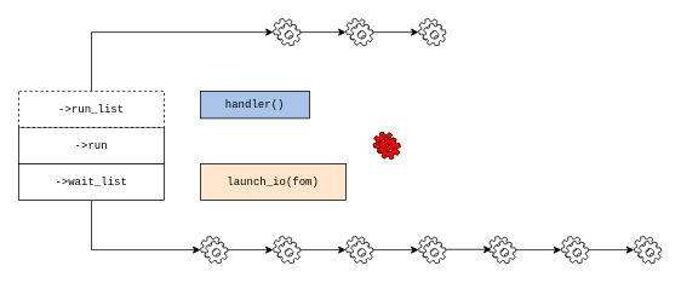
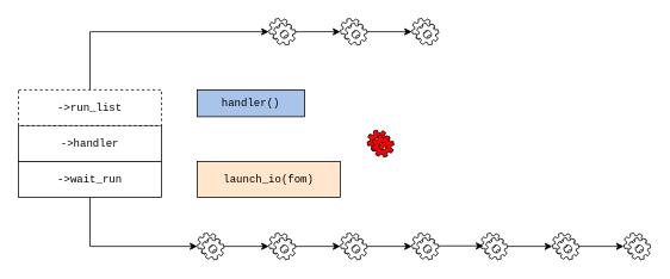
  <mxCell id="0" />
  <mxCell id="1" parent="0" />
- <mxCell id="2" value="&lt;font face=&quot;Courier New&quot;&gt;-&amp;gt;run&lt;/font&gt;" style="rounded=0;whiteSpace=wrap;html=1;fillColor=#FFFFFF;" parent="1" vertex="1"><mxGeometry x="20" y="140" width="160" height="40" as="geometry" /></mxCell>
+ <mxCell id="2" value="&lt;font face=&quot;Courier New&quot;&gt;-&amp;gt;handler&lt;/font&gt;" style="rounded=0;whiteSpace=wrap;html=1;fillColor=#FFFFFF;" parent="1" vertex="1"><mxGeometry x="20" y="140" width="160" height="40" as="geometry" /></mxCell>
  <mxCell id="3" style="edgeStyle=orthogonalEdgeStyle;rounded=0;orthogonalLoop=1;jettySize=auto;html=1;exitX=0.5;exitY=1;exitDx=0;exitDy=0;" parent="1" source="4" target="12" edge="1"><mxGeometry relative="1" as="geometry"><Array as="points"><mxPoint x="100" y="275" /></Array></mxGeometry></mxCell>
- <mxCell id="4" value="&lt;font face=&quot;Courier New&quot;&gt;-&amp;gt;wait_list&lt;/font&gt;" style="rounded=0;whiteSpace=wrap;html=1;fillColor=#FFFFFF;" parent="1" vertex="1"><mxGeometry x="20" y="180" width="160" height="40" as="geometry" /></mxCell>
+ <mxCell id="4" value="&lt;font face=&quot;Courier New&quot;&gt;-&amp;gt;wait_run&lt;/font&gt;" style="rounded=0;whiteSpace=wrap;html=1;fillColor=#FFFFFF;" parent="1" vertex="1"><mxGeometry x="20" y="180" width="160" height="40" as="geometry" /></mxCell>
  <mxCell id="5" style="edgeStyle=orthogonalEdgeStyle;rounded=0;orthogonalLoop=1;jettySize=auto;html=1;exitX=0.5;exitY=0;exitDx=0;exitDy=0;" parent="1" source="6" target="7" edge="1"><mxGeometry relative="1" as="geometry"><mxPoint x="220" y="35" as="targetPoint" /><Array as="points"><mxPoint x="100" y="35" /></Array></mxGeometry></mxCell>
  <mxCell id="6" value="&lt;font face=&quot;Courier New&quot;&gt;-&amp;gt;run_list&lt;/font&gt;" style="rounded=0;whiteSpace=wrap;html=1;fillColor=#FFFFFF;dashed=1;" parent="1" vertex="1"><mxGeometry x="20" y="100" width="160" height="40" as="geometry" /></mxCell>
  <mxCell id="7" value="" style="shape=mxgraph.bpmn.service_task;html=1;outlineConnect=0;" parent="1" vertex="1"><mxGeometry x="300" y="20" width="30" height="30" as="geometry" /></mxCell>
  <mxCell id="8" value="" style="shape=mxgraph.bpmn.service_task;html=1;outlineConnect=0;" parent="1" vertex="1"><mxGeometry x="380" y="20" width="30" height="30" as="geometry" /></mxCell>
  <mxCell id="9" value="" style="endArrow=classic;html=1;" parent="1" target="8" edge="1"><mxGeometry width="50" height="50" relative="1" as="geometry"><mxPoint x="330" y="35" as="sourcePoint" /><mxPoint x="500" y="470" as="targetPoint" /></mxGeometry></mxCell>
  <mxCell id="10" value="" style="shape=mxgraph.bpmn.service_task;html=1;outlineConnect=0;" parent="1" vertex="1"><mxGeometry x="460" y="20" width="30" height="30" as="geometry" /></mxCell>
  <mxCell id="11" value="" style="endArrow=classic;html=1;" parent="1" target="10" edge="1"><mxGeometry width="50" height="50" relative="1" as="geometry"><mxPoint x="410" y="35" as="sourcePoint" /><mxPoint x="580" y="470" as="targetPoint" /></mxGeometry></mxCell>
  <mxCell id="12" value="" style="shape=mxgraph.bpmn.service_task;html=1;outlineConnect=0;" parent="1" vertex="1"><mxGeometry x="220" y="260" width="30" height="30" as="geometry" /></mxCell>
  <mxCell id="13" value="" style="shape=mxgraph.bpmn.service_task;html=1;outlineConnect=0;" parent="1" vertex="1"><mxGeometry x="300" y="260" width="30" height="30" as="geometry" /></mxCell>
  <mxCell id="14" value="" style="endArrow=classic;html=1;" parent="1" source="12" target="13" edge="1"><mxGeometry width="50" height="50" relative="1" as="geometry"><mxPoint x="260" y="270" as="sourcePoint" /><mxPoint x="420" y="710" as="targetPoint" /></mxGeometry></mxCell>
  <mxCell id="15" value="" style="shape=mxgraph.bpmn.service_task;html=1;outlineConnect=0;" parent="1" vertex="1"><mxGeometry x="380" y="260" width="30" height="30" as="geometry" /></mxCell>
  <mxCell id="16" value="" style="endArrow=classic;html=1;" parent="1" target="15" edge="1"><mxGeometry width="50" height="50" relative="1" as="geometry"><mxPoint x="330" y="275" as="sourcePoint" /><mxPoint x="500" y="710" as="targetPoint" /></mxGeometry></mxCell>
  <mxCell id="17" value="" style="shape=mxgraph.bpmn.service_task;html=1;outlineConnect=0;" parent="1" vertex="1"><mxGeometry x="460" y="260" width="30" height="30" as="geometry" /></mxCell>
  <mxCell id="18" value="" style="endArrow=classic;html=1;" parent="1" target="17" edge="1"><mxGeometry width="50" height="50" relative="1" as="geometry"><mxPoint x="410" y="275" as="sourcePoint" /><mxPoint x="580" y="710" as="targetPoint" /></mxGeometry></mxCell>
  <mxCell id="19" value="" style="shape=mxgraph.bpmn.service_task;html=1;outlineConnect=0;" parent="1" vertex="1"><mxGeometry x="537" y="260" width="30" height="30" as="geometry" /></mxCell>
  <mxCell id="20" value="" style="shape=mxgraph.bpmn.service_task;html=1;outlineConnect=0;" parent="1" vertex="1"><mxGeometry x="617" y="260" width="30" height="30" as="geometry" /></mxCell>
  <mxCell id="21" value="" style="endArrow=classic;html=1;" parent="1" source="19" target="20" edge="1"><mxGeometry width="50" height="50" relative="1" as="geometry"><mxPoint x="577" y="270" as="sourcePoint" /><mxPoint x="737" y="710" as="targetPoint" /></mxGeometry></mxCell>
  <mxCell id="22" value="" style="shape=mxgraph.bpmn.service_task;html=1;outlineConnect=0;" parent="1" vertex="1"><mxGeometry x="697" y="260" width="30" height="30" as="geometry" /></mxCell>
  <mxCell id="23" value="" style="endArrow=classic;html=1;" parent="1" target="22" edge="1"><mxGeometry width="50" height="50" relative="1" as="geometry"><mxPoint x="647" y="275" as="sourcePoint" /><mxPoint x="817" y="710" as="targetPoint" /></mxGeometry></mxCell>
  <mxCell id="24" value="" style="endArrow=classic;html=1;" parent="1" edge="1"><mxGeometry width="50" height="50" relative="1" as="geometry"><mxPoint x="490" y="274.5" as="sourcePoint" /><mxPoint x="540" y="274.5" as="targetPoint" /></mxGeometry></mxCell>
  <mxCell id="25" value="&lt;font face=&quot;Courier New&quot;&gt;handler()&lt;/font&gt;" style="rounded=0;whiteSpace=wrap;html=1;fillColor=#A9C4EB;" parent="1" vertex="1"><mxGeometry x="220" y="100" width="120" height="30" as="geometry" /></mxCell>
  <mxCell id="26" value="&lt;font face=&quot;Courier New&quot;&gt;launch_io(fom)&lt;/font&gt;" style="rounded=0;whiteSpace=wrap;html=1;fillColor=#ffe6cc;" parent="1" vertex="1"><mxGeometry x="220" y="180" width="160" height="40" as="geometry" /></mxCell>
  <mxCell id="27" value="" style="shape=mxgraph.bpmn.service_task;html=1;outlineConnect=0;fillColor=#FF0000;" parent="1" vertex="1"><mxGeometry x="410" y="145" width="30" height="30" as="geometry" /></mxCell>
